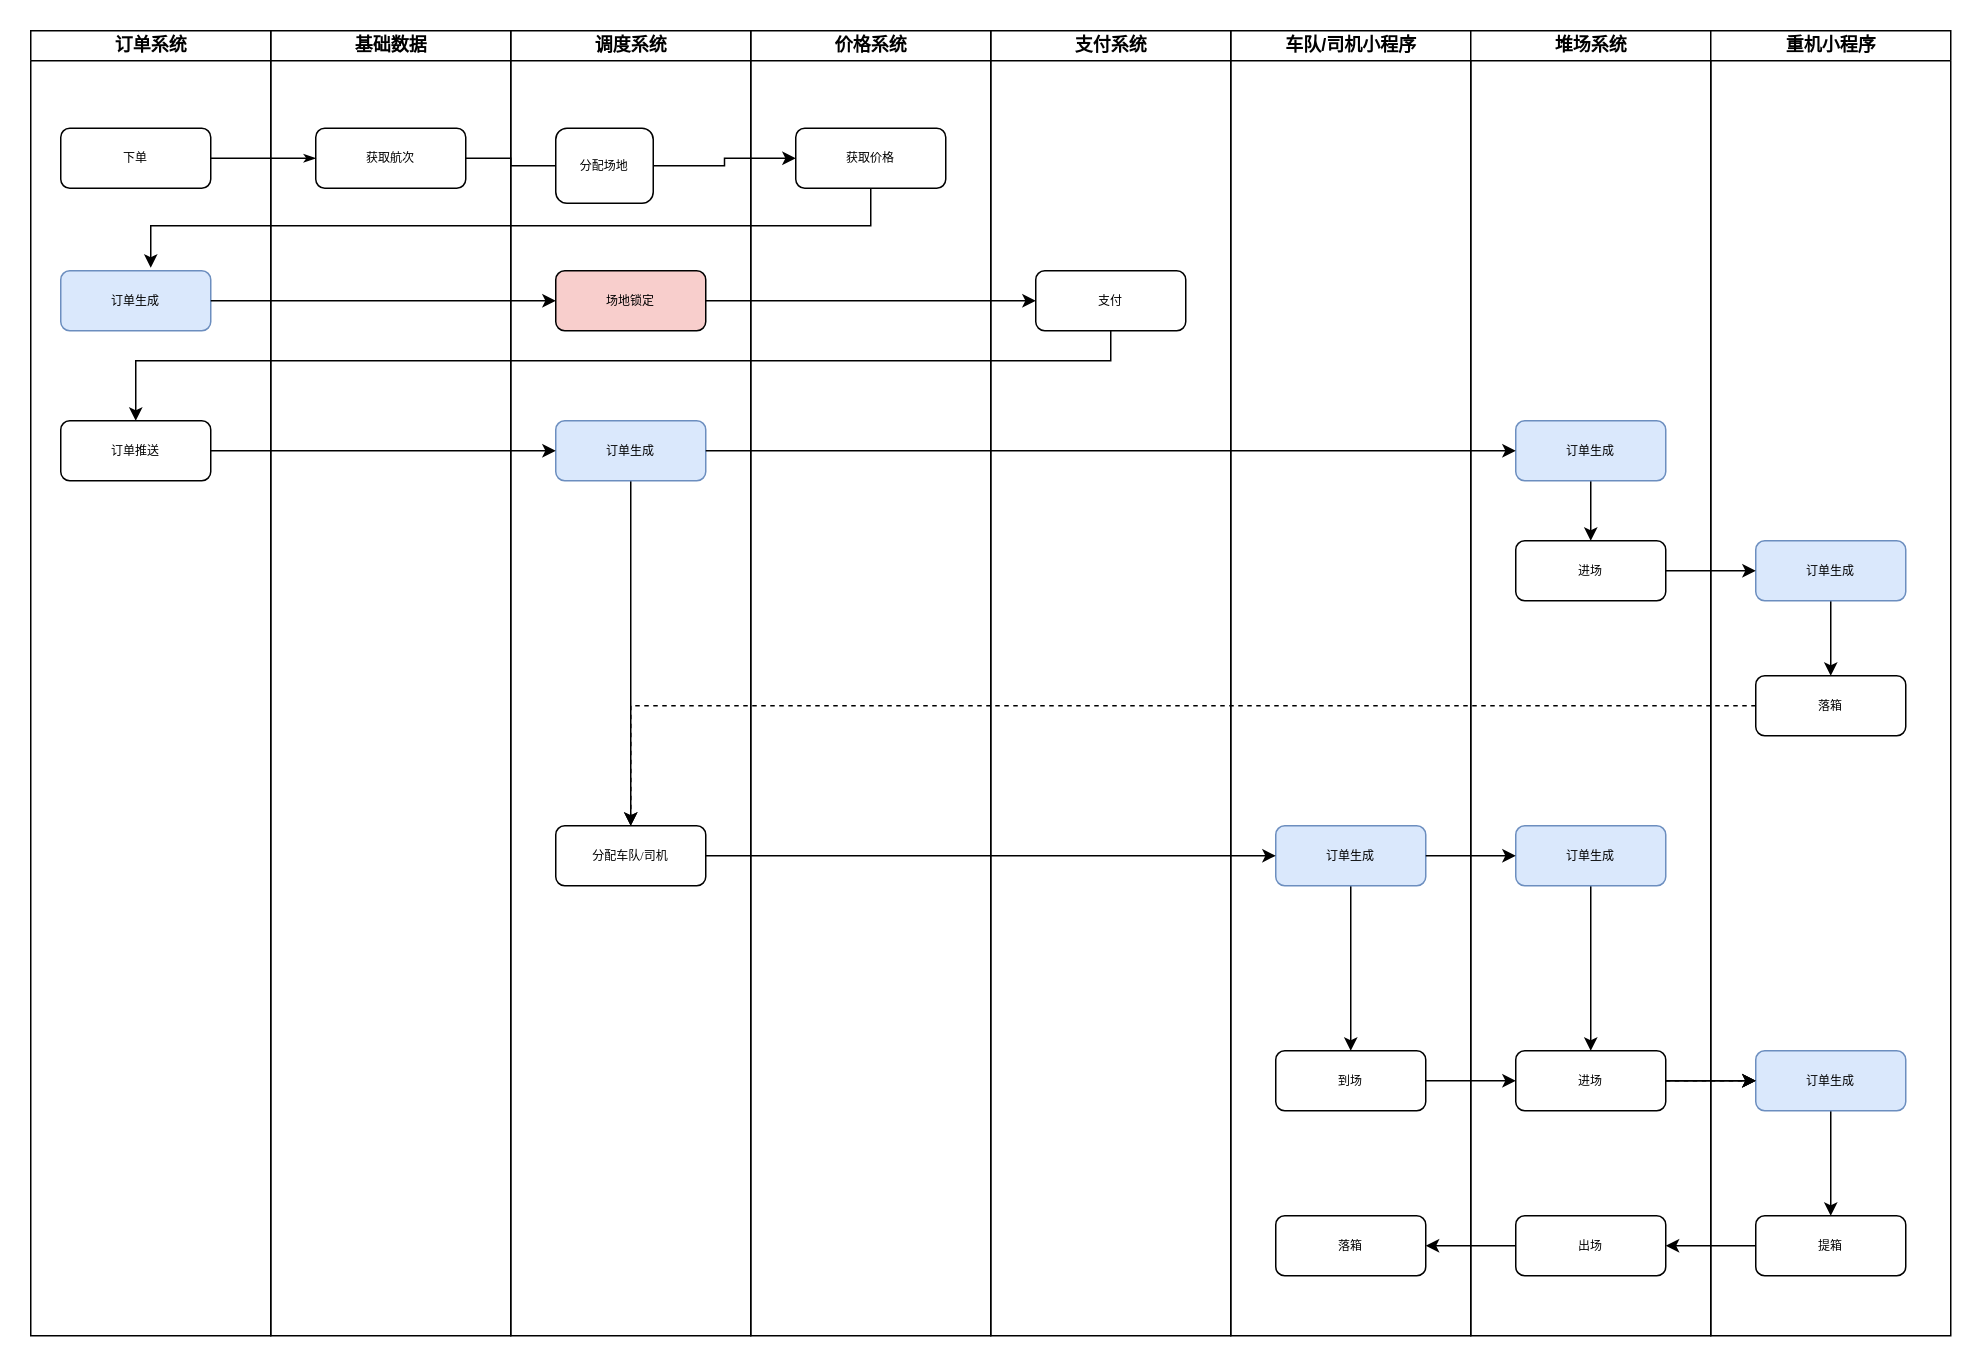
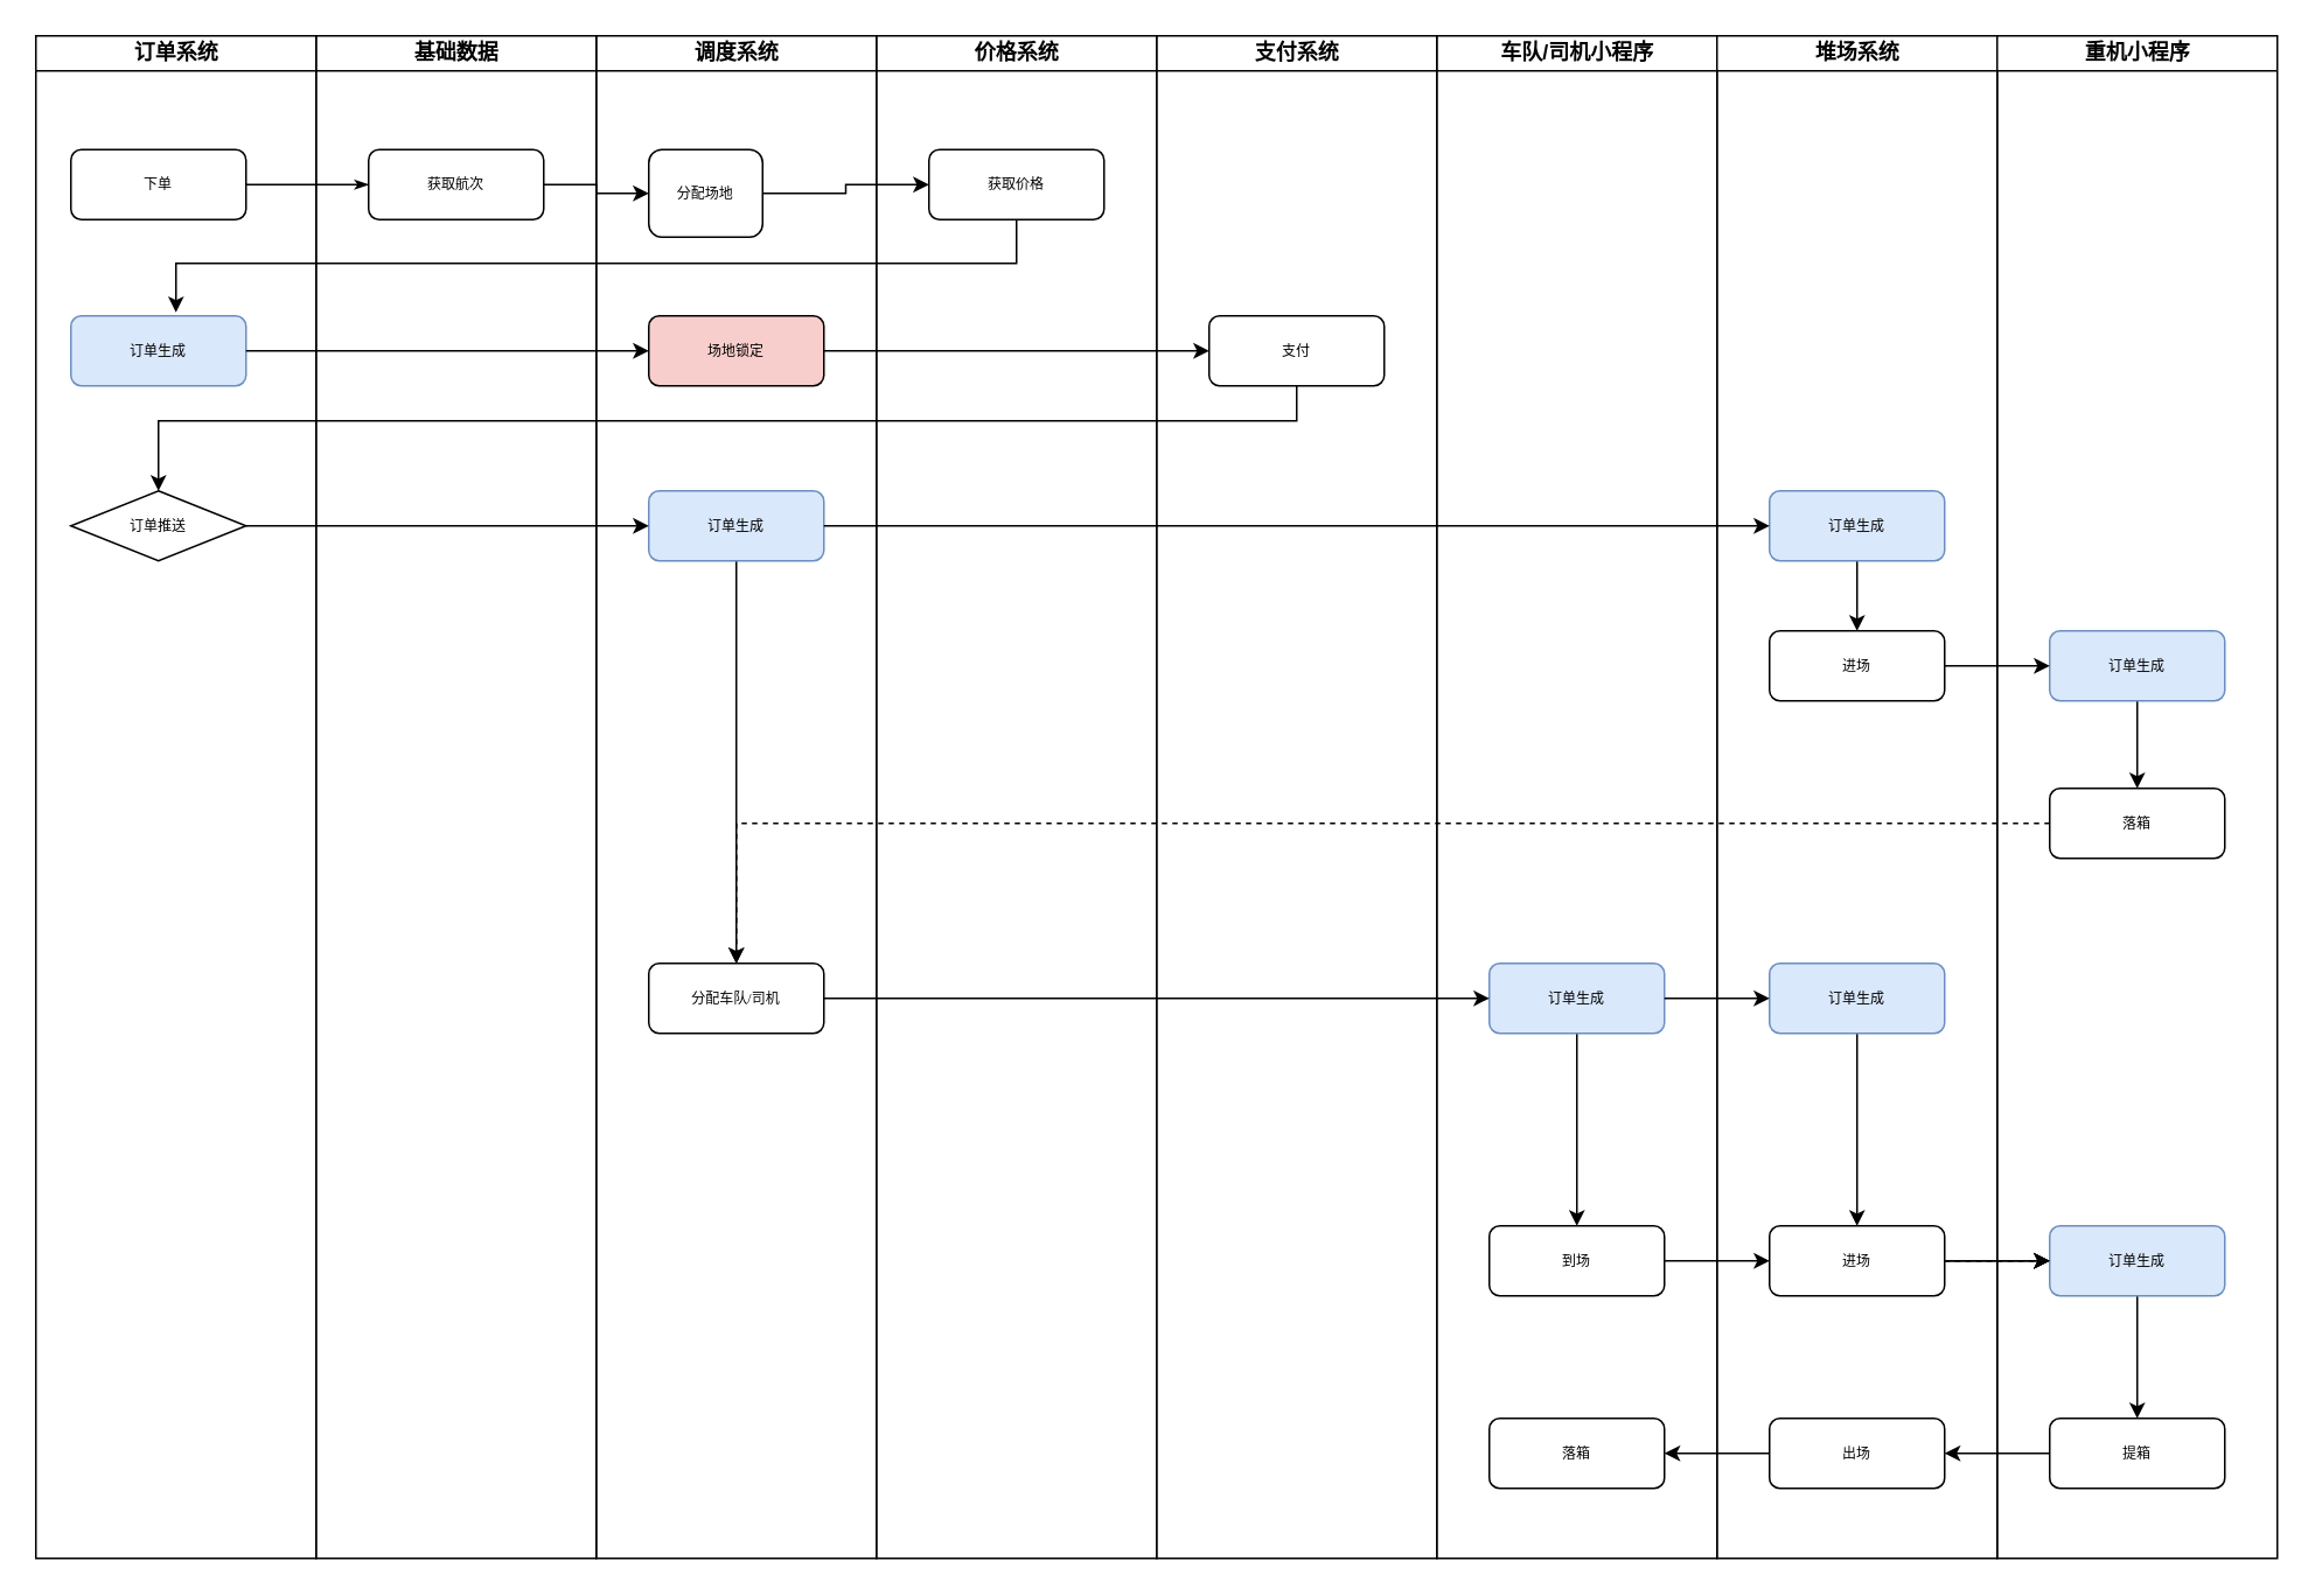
  <mxCell id="0" />
  <mxCell id="1" parent="0" />
  <mxCell id="2" value="车队/司机小程序" style="swimlane;html=1;startSize=20;" parent="1" vertex="1"><mxGeometry x="820" y="20" width="160" height="870" as="geometry" /></mxCell>
  <mxCell id="3" value="" style="edgeStyle=orthogonalEdgeStyle;rounded=0;orthogonalLoop=1;jettySize=auto;html=1;" edge="1" parent="2" source="4" target="6"><mxGeometry relative="1" as="geometry" /></mxCell>
  <mxCell id="4" value="订单生成" style="rounded=1;whiteSpace=wrap;html=1;shadow=0;labelBackgroundColor=none;strokeWidth=1;fontFamily=Verdana;fontSize=8;align=center;fillColor=#dae8fc;strokeColor=#6c8ebf;" parent="2" vertex="1"><mxGeometry x="30" y="530" width="100" height="40" as="geometry" /></mxCell>
  <mxCell id="5" value="落箱" style="rounded=1;whiteSpace=wrap;html=1;shadow=0;labelBackgroundColor=none;strokeWidth=1;fontFamily=Verdana;fontSize=8;align=center;" vertex="1" parent="2"><mxGeometry x="30" y="790" width="100" height="40" as="geometry" /></mxCell>
  <mxCell id="6" value="到场" style="rounded=1;whiteSpace=wrap;html=1;shadow=0;labelBackgroundColor=none;strokeWidth=1;fontFamily=Verdana;fontSize=8;align=center;" vertex="1" parent="2"><mxGeometry x="30" y="680" width="100" height="40" as="geometry" /></mxCell>
  <mxCell id="7" value="支付系统" style="swimlane;html=1;startSize=20;" parent="1" vertex="1"><mxGeometry x="660" y="20" width="160" height="870" as="geometry" /></mxCell>
  <mxCell id="8" value="支付" style="rounded=1;whiteSpace=wrap;html=1;shadow=0;labelBackgroundColor=none;strokeWidth=1;fontFamily=Verdana;fontSize=8;align=center;" parent="7" vertex="1"><mxGeometry x="30" y="160" width="100" height="40" as="geometry" /></mxCell>
  <mxCell id="9" value="价格系统" style="swimlane;html=1;startSize=20;" parent="1" vertex="1"><mxGeometry x="500" y="20" width="160" height="870" as="geometry" /></mxCell>
  <mxCell id="10" value="获取价格" style="rounded=1;whiteSpace=wrap;html=1;shadow=0;labelBackgroundColor=none;strokeWidth=1;fontFamily=Verdana;fontSize=8;align=center;" parent="9" vertex="1"><mxGeometry x="30" y="65" width="100" height="40" as="geometry" /></mxCell>
  <mxCell id="11" value="调度系统" style="swimlane;html=1;startSize=20;" parent="1" vertex="1"><mxGeometry x="340" y="20" width="160" height="870" as="geometry" /></mxCell>
  <mxCell id="12" value="分配场地" style="rounded=1;whiteSpace=wrap;html=1;shadow=0;labelBackgroundColor=none;strokeWidth=1;fontFamily=Verdana;fontSize=8;align=center;" parent="11" vertex="1"><mxGeometry x="30" y="65" width="65" height="50" as="geometry" /></mxCell>
  <mxCell id="13" value="场地锁定" style="rounded=1;whiteSpace=wrap;html=1;shadow=0;labelBackgroundColor=none;strokeWidth=1;fontFamily=Verdana;fontSize=8;align=center;fillColor=#f8cecc;" parent="11" vertex="1"><mxGeometry x="30" y="160" width="100" height="40" as="geometry" /></mxCell>
  <mxCell id="14" value="分配车队/司机" style="rounded=1;whiteSpace=wrap;html=1;shadow=0;labelBackgroundColor=none;strokeWidth=1;fontFamily=Verdana;fontSize=8;align=center;" parent="11" vertex="1"><mxGeometry x="30" y="530" width="100" height="40" as="geometry" /></mxCell>
  <mxCell id="15" style="edgeStyle=orthogonalEdgeStyle;rounded=0;orthogonalLoop=1;jettySize=auto;html=1;" parent="11" source="16" target="14" edge="1"><mxGeometry relative="1" as="geometry" /></mxCell>
  <mxCell id="16" value="订单生成" style="rounded=1;whiteSpace=wrap;html=1;shadow=0;labelBackgroundColor=none;strokeWidth=1;fontFamily=Verdana;fontSize=8;align=center;fillColor=#dae8fc;strokeColor=#6c8ebf;" parent="11" vertex="1"><mxGeometry x="30" y="260" width="100" height="40" as="geometry" /></mxCell>
- <mxCell id="17" value="" style="edgeStyle=orthogonalEdgeStyle;rounded=0;orthogonalLoop=1;jettySize=auto;html=1;endArrow=none;" parent="1" source="19" target="12" edge="1"><mxGeometry relative="1" as="geometry" /></mxCell>
+ <mxCell id="17" value="" style="edgeStyle=orthogonalEdgeStyle;rounded=0;orthogonalLoop=1;jettySize=auto;html=1;" parent="1" source="19" target="12" edge="1"><mxGeometry relative="1" as="geometry" /></mxCell>
  <mxCell id="18" value="基础数据" style="swimlane;html=1;startSize=20;" parent="1" vertex="1"><mxGeometry x="180" y="20" width="160" height="870" as="geometry" /></mxCell>
  <mxCell id="19" value="获取航次" style="rounded=1;whiteSpace=wrap;html=1;shadow=0;labelBackgroundColor=none;strokeWidth=1;fontFamily=Verdana;fontSize=8;align=center;" parent="18" vertex="1"><mxGeometry x="30" y="65" width="100" height="40" as="geometry" /></mxCell>
  <mxCell id="20" style="edgeStyle=orthogonalEdgeStyle;rounded=1;html=1;labelBackgroundColor=none;startArrow=none;startFill=0;startSize=5;endArrow=classicThin;endFill=1;endSize=5;jettySize=auto;orthogonalLoop=1;strokeWidth=1;fontFamily=Verdana;fontSize=8" parent="1" source="22" target="19" edge="1"><mxGeometry relative="1" as="geometry" /></mxCell>
  <mxCell id="21" value="订单系统" style="swimlane;html=1;startSize=20;" parent="1" vertex="1"><mxGeometry x="20" y="20" width="160" height="870" as="geometry" /></mxCell>
  <mxCell id="22" value="下单" style="rounded=1;whiteSpace=wrap;html=1;shadow=0;labelBackgroundColor=none;strokeWidth=1;fontFamily=Verdana;fontSize=8;align=center;" parent="21" vertex="1"><mxGeometry x="20" y="65" width="100" height="40" as="geometry" /></mxCell>
  <mxCell id="23" value="订单生成" style="rounded=1;whiteSpace=wrap;html=1;shadow=0;labelBackgroundColor=none;strokeWidth=1;fontFamily=Verdana;fontSize=8;align=center;fillColor=#dae8fc;strokeColor=#6c8ebf;" parent="21" vertex="1"><mxGeometry x="20" y="160" width="100" height="40" as="geometry" /></mxCell>
- <mxCell id="24" value="订单推送" style="rounded=1;whiteSpace=wrap;html=1;shadow=0;labelBackgroundColor=none;strokeWidth=1;fontFamily=Verdana;fontSize=8;align=center;" parent="21" vertex="1"><mxGeometry x="20" y="260" width="100" height="40" as="geometry" /></mxCell>
+ <mxCell id="24" value="订单推送" style="rhombus;whiteSpace=wrap;html=1;shadow=0;labelBackgroundColor=none;strokeWidth=1;fontFamily=Verdana;fontSize=8;align=center;" parent="21" vertex="1"><mxGeometry x="20" y="260" width="100" height="40" as="geometry" /></mxCell>
  <mxCell id="25" value="堆场系统" style="swimlane;html=1;startSize=20;" parent="1" vertex="1"><mxGeometry x="980" y="20" width="160" height="870" as="geometry" /></mxCell>
  <mxCell id="26" value="进场" style="rounded=1;whiteSpace=wrap;html=1;shadow=0;labelBackgroundColor=none;strokeWidth=1;fontFamily=Verdana;fontSize=8;align=center;" parent="25" vertex="1"><mxGeometry x="30" y="680" width="100" height="40" as="geometry" /></mxCell>
  <mxCell id="27" value="" style="edgeStyle=orthogonalEdgeStyle;rounded=0;orthogonalLoop=1;jettySize=auto;html=1;" parent="25" source="28" target="29" edge="1"><mxGeometry relative="1" as="geometry" /></mxCell>
  <mxCell id="28" value="订单生成" style="rounded=1;whiteSpace=wrap;html=1;shadow=0;labelBackgroundColor=none;strokeWidth=1;fontFamily=Verdana;fontSize=8;align=center;fillColor=#dae8fc;strokeColor=#6c8ebf;" parent="25" vertex="1"><mxGeometry x="30" y="260" width="100" height="40" as="geometry" /></mxCell>
  <mxCell id="29" value="进场" style="rounded=1;whiteSpace=wrap;html=1;shadow=0;labelBackgroundColor=none;strokeWidth=1;fontFamily=Verdana;fontSize=8;align=center;" parent="25" vertex="1"><mxGeometry x="30" y="340" width="100" height="40" as="geometry" /></mxCell>
  <mxCell id="30" value="出场" style="rounded=1;whiteSpace=wrap;html=1;shadow=0;labelBackgroundColor=none;strokeWidth=1;fontFamily=Verdana;fontSize=8;align=center;" parent="25" vertex="1"><mxGeometry x="30" y="790" width="100" height="40" as="geometry" /></mxCell>
  <mxCell id="31" value="" style="edgeStyle=orthogonalEdgeStyle;rounded=0;orthogonalLoop=1;jettySize=auto;html=1;" edge="1" parent="25" source="32" target="26"><mxGeometry relative="1" as="geometry" /></mxCell>
  <mxCell id="32" value="订单生成" style="rounded=1;whiteSpace=wrap;html=1;shadow=0;labelBackgroundColor=none;strokeWidth=1;fontFamily=Verdana;fontSize=8;align=center;fillColor=#dae8fc;strokeColor=#6c8ebf;" vertex="1" parent="25"><mxGeometry x="30" y="530" width="100" height="40" as="geometry" /></mxCell>
  <mxCell id="33" value="重机小程序" style="swimlane;html=1;startSize=20;" parent="1" vertex="1"><mxGeometry x="1140" y="20" width="160" height="870" as="geometry" /></mxCell>
  <mxCell id="34" value="" style="edgeStyle=orthogonalEdgeStyle;rounded=0;orthogonalLoop=1;jettySize=auto;html=1;" edge="1" parent="33" source="35" target="38"><mxGeometry relative="1" as="geometry" /></mxCell>
  <mxCell id="35" value="订单生成" style="rounded=1;whiteSpace=wrap;html=1;shadow=0;labelBackgroundColor=none;strokeWidth=1;fontFamily=Verdana;fontSize=8;align=center;fillColor=#dae8fc;strokeColor=#6c8ebf;" parent="33" vertex="1"><mxGeometry x="30" y="340" width="100" height="40" as="geometry" /></mxCell>
  <mxCell id="36" value="" style="edgeStyle=orthogonalEdgeStyle;rounded=0;orthogonalLoop=1;jettySize=auto;html=1;" edge="1" parent="33" source="37" target="39"><mxGeometry relative="1" as="geometry" /></mxCell>
  <mxCell id="37" value="订单生成" style="rounded=1;whiteSpace=wrap;html=1;shadow=0;labelBackgroundColor=none;strokeWidth=1;fontFamily=Verdana;fontSize=8;align=center;fillColor=#dae8fc;strokeColor=#6c8ebf;" parent="33" vertex="1"><mxGeometry x="30" y="680" width="100" height="40" as="geometry" /></mxCell>
  <mxCell id="38" value="落箱" style="rounded=1;whiteSpace=wrap;html=1;shadow=0;labelBackgroundColor=none;strokeWidth=1;fontFamily=Verdana;fontSize=8;align=center;" vertex="1" parent="33"><mxGeometry x="30" y="430" width="100" height="40" as="geometry" /></mxCell>
  <mxCell id="39" value="提箱" style="rounded=1;whiteSpace=wrap;html=1;shadow=0;labelBackgroundColor=none;strokeWidth=1;fontFamily=Verdana;fontSize=8;align=center;" vertex="1" parent="33"><mxGeometry x="30" y="790" width="100" height="40" as="geometry" /></mxCell>
  <mxCell id="40" value="" style="edgeStyle=orthogonalEdgeStyle;rounded=0;orthogonalLoop=1;jettySize=auto;html=1;" parent="1" source="12" target="10" edge="1"><mxGeometry relative="1" as="geometry" /></mxCell>
  <mxCell id="41" style="edgeStyle=orthogonalEdgeStyle;rounded=0;orthogonalLoop=1;jettySize=auto;html=1;entryX=0.6;entryY=-0.05;entryDx=0;entryDy=0;entryPerimeter=0;" parent="1" source="10" target="23" edge="1"><mxGeometry relative="1" as="geometry"><Array as="points"><mxPoint x="580" y="150" /><mxPoint x="100" y="150" /></Array></mxGeometry></mxCell>
  <mxCell id="42" style="edgeStyle=orthogonalEdgeStyle;rounded=0;orthogonalLoop=1;jettySize=auto;html=1;" parent="1" source="23" target="13" edge="1"><mxGeometry relative="1" as="geometry" /></mxCell>
  <mxCell id="43" style="edgeStyle=orthogonalEdgeStyle;rounded=0;orthogonalLoop=1;jettySize=auto;html=1;entryX=0;entryY=0.5;entryDx=0;entryDy=0;" parent="1" source="13" target="8" edge="1"><mxGeometry relative="1" as="geometry" /></mxCell>
  <mxCell id="44" style="edgeStyle=orthogonalEdgeStyle;rounded=0;orthogonalLoop=1;jettySize=auto;html=1;" parent="1" source="8" target="24" edge="1"><mxGeometry relative="1" as="geometry"><Array as="points"><mxPoint x="740" y="240" /><mxPoint x="90" y="240" /></Array></mxGeometry></mxCell>
  <mxCell id="45" value="" style="edgeStyle=orthogonalEdgeStyle;rounded=0;orthogonalLoop=1;jettySize=auto;html=1;" parent="1" source="29" target="35" edge="1"><mxGeometry relative="1" as="geometry" /></mxCell>
  <mxCell id="46" style="edgeStyle=orthogonalEdgeStyle;rounded=0;orthogonalLoop=1;jettySize=auto;html=1;" parent="1" source="14" target="4" edge="1"><mxGeometry relative="1" as="geometry" /></mxCell>
  <mxCell id="47" value="" style="edgeStyle=orthogonalEdgeStyle;rounded=0;orthogonalLoop=1;jettySize=auto;html=1;" parent="1" source="26" target="37" edge="1"><mxGeometry relative="1" as="geometry" /></mxCell>
  <mxCell id="48" value="" style="edgeStyle=orthogonalEdgeStyle;rounded=0;orthogonalLoop=1;jettySize=auto;html=1;" parent="1" source="26" target="37" edge="1"><mxGeometry relative="1" as="geometry" /></mxCell>
  <mxCell id="49" style="edgeStyle=orthogonalEdgeStyle;rounded=0;orthogonalLoop=1;jettySize=auto;html=1;entryX=0;entryY=0.5;entryDx=0;entryDy=0;" parent="1" source="24" target="16" edge="1"><mxGeometry relative="1" as="geometry" /></mxCell>
  <mxCell id="50" style="edgeStyle=orthogonalEdgeStyle;rounded=0;orthogonalLoop=1;jettySize=auto;html=1;entryX=0;entryY=0.5;entryDx=0;entryDy=0;" parent="1" source="16" target="28" edge="1"><mxGeometry relative="1" as="geometry" /></mxCell>
  <mxCell id="51" value="" style="edgeStyle=orthogonalEdgeStyle;rounded=0;orthogonalLoop=1;jettySize=auto;html=1;" edge="1" parent="1" source="30" target="5"><mxGeometry relative="1" as="geometry" /></mxCell>
  <mxCell id="52" value="" style="edgeStyle=orthogonalEdgeStyle;rounded=0;orthogonalLoop=1;jettySize=auto;html=1;" edge="1" parent="1" source="6" target="26"><mxGeometry relative="1" as="geometry" /></mxCell>
  <mxCell id="53" style="edgeStyle=orthogonalEdgeStyle;rounded=0;orthogonalLoop=1;jettySize=auto;html=1;entryX=0.5;entryY=0;entryDx=0;entryDy=0;dashed=1;" edge="1" parent="1" source="38" target="14"><mxGeometry relative="1" as="geometry" /></mxCell>
  <mxCell id="54" value="" style="edgeStyle=orthogonalEdgeStyle;rounded=0;orthogonalLoop=1;jettySize=auto;html=1;dashed=1;" edge="1" parent="1" source="26" target="37"><mxGeometry relative="1" as="geometry" /></mxCell>
  <mxCell id="55" value="" style="edgeStyle=orthogonalEdgeStyle;rounded=0;orthogonalLoop=1;jettySize=auto;html=1;" edge="1" parent="1" source="39" target="30"><mxGeometry relative="1" as="geometry" /></mxCell>
  <mxCell id="56" value="" style="edgeStyle=orthogonalEdgeStyle;rounded=0;orthogonalLoop=1;jettySize=auto;html=1;" edge="1" parent="1" source="4" target="32"><mxGeometry relative="1" as="geometry" /></mxCell>
